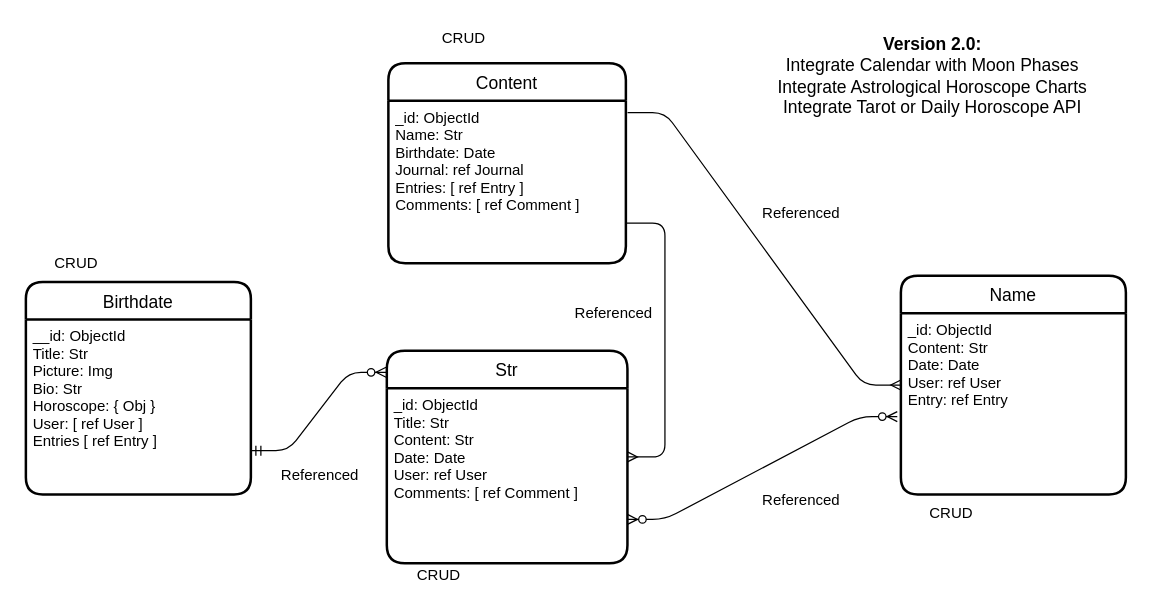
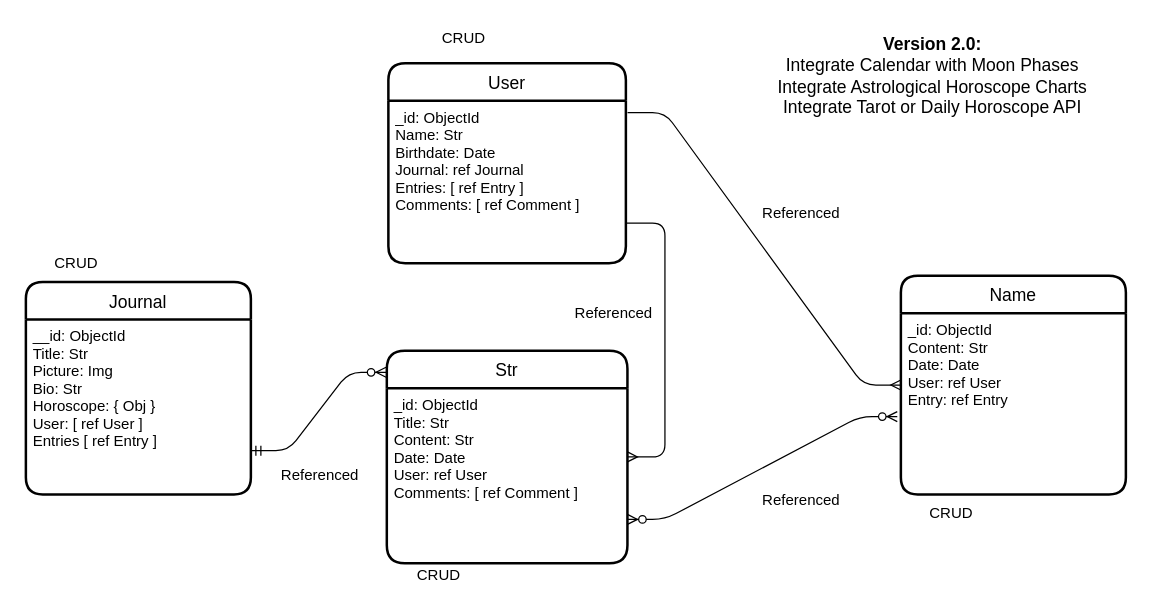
  <mxCell id="0" />
  <mxCell id="1" parent="0" />
- <mxCell id="2" value="Content" style="swimlane;childLayout=stackLayout;horizontal=1;startSize=30;horizontalStack=0;rounded=1;fontSize=14;fontStyle=0;strokeWidth=2;resizeParent=0;resizeLast=1;shadow=0;dashed=0;align=center;" parent="1" vertex="1"><mxGeometry x="310" y="50" width="190" height="160" as="geometry" /></mxCell>
+ <mxCell id="2" value="User" style="swimlane;childLayout=stackLayout;horizontal=1;startSize=30;horizontalStack=0;rounded=1;fontSize=14;fontStyle=0;strokeWidth=2;resizeParent=0;resizeLast=1;shadow=0;dashed=0;align=center;" parent="1" vertex="1"><mxGeometry x="310" y="50" width="190" height="160" as="geometry" /></mxCell>
  <mxCell id="3" value="_id: ObjectId&#10;Name: Str&#10;Birthdate: Date&#10;Journal: ref Journal&#10;Entries: [ ref Entry ]&#10;Comments: [ ref Comment ]&#10;&#10;&#10;&#10;" style="align=left;strokeColor=none;fillColor=none;spacingLeft=4;fontSize=12;verticalAlign=top;resizable=0;rotatable=0;part=1;" parent="2" vertex="1"><mxGeometry y="30" width="190" height="130" as="geometry" /></mxCell>
  <mxCell id="4" value="Name" style="swimlane;childLayout=stackLayout;horizontal=1;startSize=30;horizontalStack=0;rounded=1;fontSize=14;fontStyle=0;strokeWidth=2;resizeParent=0;resizeLast=1;shadow=0;dashed=0;align=center;" parent="1" vertex="1"><mxGeometry x="720" y="220" width="180" height="175" as="geometry" /></mxCell>
  <mxCell id="5" value="_id: ObjectId&#10;Content: Str&#10;Date: Date&#10;User: ref User&#10;Entry: ref Entry" style="align=left;strokeColor=none;fillColor=none;spacingLeft=4;fontSize=12;verticalAlign=top;resizable=0;rotatable=0;part=1;" parent="4" vertex="1"><mxGeometry y="30" width="180" height="145" as="geometry" /></mxCell>
- <mxCell id="6" value="Birthdate" style="swimlane;childLayout=stackLayout;horizontal=1;startSize=30;horizontalStack=0;rounded=1;fontSize=14;fontStyle=0;strokeWidth=2;resizeParent=0;resizeLast=1;shadow=0;dashed=0;align=center;" parent="1" vertex="1"><mxGeometry x="20" y="225" width="180" height="170" as="geometry" /></mxCell>
+ <mxCell id="6" value="Journal" style="swimlane;childLayout=stackLayout;horizontal=1;startSize=30;horizontalStack=0;rounded=1;fontSize=14;fontStyle=0;strokeWidth=2;resizeParent=0;resizeLast=1;shadow=0;dashed=0;align=center;" parent="1" vertex="1"><mxGeometry x="20" y="225" width="180" height="170" as="geometry" /></mxCell>
  <mxCell id="7" value="__id: ObjectId&#10;Title: Str&#10;Picture: Img&#10;Bio: Str&#10;Horoscope: { Obj } &#10;User: [ ref User ]&#10;Entries [ ref Entry ]&#10;" style="align=left;strokeColor=none;fillColor=none;spacingLeft=4;fontSize=12;verticalAlign=top;resizable=0;rotatable=0;part=1;" parent="6" vertex="1"><mxGeometry y="30" width="180" height="140" as="geometry" /></mxCell>
  <mxCell id="8" value="Str" style="swimlane;childLayout=stackLayout;horizontal=1;startSize=30;horizontalStack=0;rounded=1;fontSize=14;fontStyle=0;strokeWidth=2;resizeParent=0;resizeLast=1;shadow=0;dashed=0;align=center;arcSize=16;" parent="1" vertex="1"><mxGeometry x="308.75" y="280" width="192.5" height="170" as="geometry" /></mxCell>
  <mxCell id="9" value="_id: ObjectId&#10;Title: Str&#10;Content: Str&#10;Date: Date&#10;User: ref User&#10;Comments: [ ref Comment ]" style="align=left;strokeColor=none;fillColor=none;spacingLeft=4;fontSize=12;verticalAlign=top;resizable=0;rotatable=0;part=1;" parent="8" vertex="1"><mxGeometry y="30" width="192.5" height="140" as="geometry" /></mxCell>
  <mxCell id="10" value="" style="edgeStyle=entityRelationEdgeStyle;fontSize=12;html=1;endArrow=ERzeroToMany;endFill=1;startArrow=ERzeroToMany;exitX=1;exitY=0.75;exitDx=0;exitDy=0;entryX=-0.016;entryY=0.571;entryDx=0;entryDy=0;entryPerimeter=0;" parent="1" source="9" target="5" edge="1"><mxGeometry width="100" height="100" relative="1" as="geometry"><mxPoint x="540" y="360" as="sourcePoint" /><mxPoint x="650" y="430" as="targetPoint" /></mxGeometry></mxCell>
  <mxCell id="11" value="" style="edgeStyle=entityRelationEdgeStyle;fontSize=12;html=1;endArrow=ERzeroToMany;startArrow=ERmandOne;exitX=1;exitY=0.75;exitDx=0;exitDy=0;entryX=-0.003;entryY=0.102;entryDx=0;entryDy=0;entryPerimeter=0;" parent="1" source="7" target="8" edge="1"><mxGeometry width="100" height="100" relative="1" as="geometry"><mxPoint x="230" y="440" as="sourcePoint" /><mxPoint x="330" y="340" as="targetPoint" /></mxGeometry></mxCell>
  <mxCell id="12" value="" style="edgeStyle=entityRelationEdgeStyle;fontSize=12;html=1;endArrow=ERmany;" parent="1" target="8" edge="1"><mxGeometry width="100" height="100" relative="1" as="geometry"><mxPoint x="500" y="178" as="sourcePoint" /><mxPoint x="580" y="280" as="targetPoint" /></mxGeometry></mxCell>
  <mxCell id="13" value="" style="edgeStyle=entityRelationEdgeStyle;fontSize=12;html=1;endArrow=ERmany;exitX=1.007;exitY=0.074;exitDx=0;exitDy=0;exitPerimeter=0;" parent="1" source="3" target="4" edge="1"><mxGeometry width="100" height="100" relative="1" as="geometry"><mxPoint x="490" y="90" as="sourcePoint" /><mxPoint x="690" y="270" as="targetPoint" /></mxGeometry></mxCell>
  <mxCell id="14" value="CRUD" style="text;html=1;align=center;verticalAlign=middle;resizable=0;points=[];autosize=1;strokeColor=none;" parent="1" vertex="1"><mxGeometry x="345" y="20" width="50" height="20" as="geometry" /></mxCell>
  <mxCell id="15" value="CRUD" style="text;html=1;align=center;verticalAlign=middle;resizable=0;points=[];autosize=1;strokeColor=none;" parent="1" vertex="1"><mxGeometry x="35" y="200" width="50" height="20" as="geometry" /></mxCell>
  <mxCell id="16" value="CRUD" style="text;html=1;align=center;verticalAlign=middle;resizable=0;points=[];autosize=1;strokeColor=none;" parent="1" vertex="1"><mxGeometry x="325" y="450" width="50" height="20" as="geometry" /></mxCell>
  <mxCell id="17" value="CRUD" style="text;html=1;align=center;verticalAlign=middle;resizable=0;points=[];autosize=1;strokeColor=none;" parent="1" vertex="1"><mxGeometry x="735" y="400" width="50" height="20" as="geometry" /></mxCell>
  <mxCell id="18" value="Referenced" style="text;html=1;align=center;verticalAlign=middle;resizable=0;points=[];autosize=1;strokeColor=none;" parent="1" vertex="1"><mxGeometry x="600" y="160" width="80" height="20" as="geometry" /></mxCell>
  <mxCell id="19" value="Referenced" style="text;html=1;align=center;verticalAlign=middle;resizable=0;points=[];autosize=1;strokeColor=none;" parent="1" vertex="1"><mxGeometry x="600" y="390" width="80" height="20" as="geometry" /></mxCell>
  <mxCell id="20" value="Referenced" style="text;html=1;align=center;verticalAlign=middle;resizable=0;points=[];autosize=1;strokeColor=none;" parent="1" vertex="1"><mxGeometry x="215" y="370" width="80" height="20" as="geometry" /></mxCell>
  <mxCell id="21" value="Referenced" style="text;html=1;align=center;verticalAlign=middle;resizable=0;points=[];autosize=1;strokeColor=none;" parent="1" vertex="1"><mxGeometry x="450" y="240" width="80" height="20" as="geometry" /></mxCell>
  <mxCell id="22" value="&lt;font style=&quot;font-size: 14px&quot;&gt;&lt;b&gt;Version 2.0:&lt;/b&gt;&lt;br&gt;Integrate Calendar with Moon Phases&lt;br&gt;Integrate Astrological Horoscope Charts&lt;br&gt;Integrate Tarot or Daily Horoscope API&lt;/font&gt;" style="text;html=1;align=center;verticalAlign=middle;resizable=0;points=[];autosize=1;strokeColor=none;" parent="1" vertex="1"><mxGeometry x="615" y="25" width="260" height="70" as="geometry" /></mxCell>
